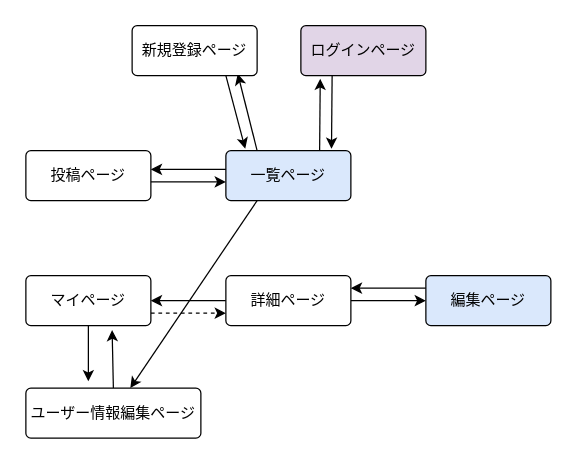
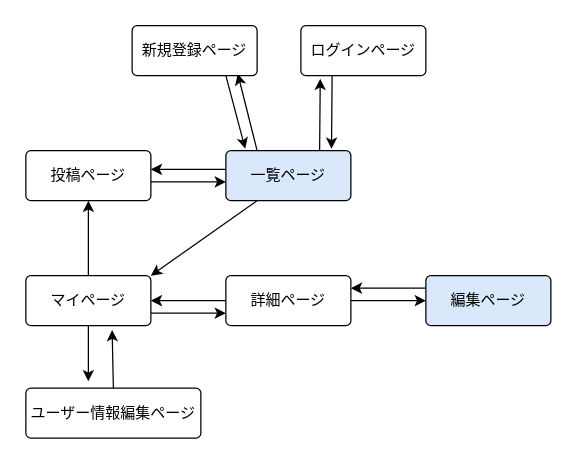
  <mxCell id="0" />
  <mxCell id="1" parent="0" />
- <mxCell id="2" style="edgeStyle=none;html=1;exitX=0.25;exitY=1;exitDx=0;exitDy=0;startArrow=none;startFill=0;endArrow=classic;endFill=1;" parent="1" source="5" target="23" edge="1"><mxGeometry relative="1" as="geometry" /></mxCell>
+ <mxCell id="2" style="edgeStyle=none;html=1;exitX=0.25;exitY=1;exitDx=0;exitDy=0;entryX=1;entryY=0;entryDx=0;entryDy=0;startArrow=none;startFill=0;endArrow=classic;endFill=1;" parent="1" source="5" target="21" edge="1"><mxGeometry relative="1" as="geometry" /></mxCell>
  <mxCell id="3" style="edgeStyle=none;html=1;exitX=0.75;exitY=0;exitDx=0;exitDy=0;entryX=0.155;entryY=1.063;entryDx=0;entryDy=0;entryPerimeter=0;startArrow=none;startFill=0;endArrow=classic;endFill=1;" parent="1" source="5" target="9" edge="1"><mxGeometry relative="1" as="geometry" /></mxCell>
  <mxCell id="4" style="edgeStyle=none;html=1;exitX=0.25;exitY=0;exitDx=0;exitDy=0;entryX=0.845;entryY=0.963;entryDx=0;entryDy=0;entryPerimeter=0;startArrow=none;startFill=0;endArrow=classic;endFill=1;" parent="1" source="5" target="7" edge="1"><mxGeometry relative="1" as="geometry" /></mxCell>
  <mxCell id="5" value="一覧ページ" style="rounded=1;arcSize=10;whiteSpace=wrap;html=1;align=center;fontColor=#000000;fillColor=#dae8fc;" parent="1" vertex="1"><mxGeometry x="180" y="120" width="100" height="40" as="geometry" /></mxCell>
  <mxCell id="6" style="edgeStyle=none;html=1;exitX=0.75;exitY=1;exitDx=0;exitDy=0;entryX=0.155;entryY=-0.037;entryDx=0;entryDy=0;entryPerimeter=0;startArrow=none;startFill=0;endArrow=classic;endFill=1;" parent="1" source="7" target="5" edge="1"><mxGeometry relative="1" as="geometry" /></mxCell>
  <mxCell id="7" value="新規登録ページ" style="rounded=1;arcSize=10;whiteSpace=wrap;html=1;align=center;fillColor=#FFFFFF;fontColor=#000000;" parent="1" vertex="1"><mxGeometry x="105" y="20" width="100" height="40" as="geometry" /></mxCell>
  <mxCell id="8" style="edgeStyle=none;html=1;exitX=0.25;exitY=1;exitDx=0;exitDy=0;entryX=0.845;entryY=-0.037;entryDx=0;entryDy=0;entryPerimeter=0;startArrow=none;startFill=0;endArrow=classic;endFill=1;" parent="1" source="9" target="5" edge="1"><mxGeometry relative="1" as="geometry" /></mxCell>
- <mxCell id="9" value="ログインページ" style="rounded=1;arcSize=10;whiteSpace=wrap;html=1;align=center;fillColor=#e1d5e7;fontColor=#000000;" parent="1" vertex="1"><mxGeometry x="240" y="20" width="100" height="40" as="geometry" /></mxCell>
+ <mxCell id="9" value="ログインページ" style="rounded=1;arcSize=10;whiteSpace=wrap;html=1;align=center;fillColor=#FFFFFF;fontColor=#000000;" parent="1" vertex="1"><mxGeometry x="240" y="20" width="100" height="40" as="geometry" /></mxCell>
  <mxCell id="10" value="投稿ページ" style="rounded=1;arcSize=10;whiteSpace=wrap;html=1;align=center;fontColor=#000000;fillColor=#FFFFFF;" parent="1" vertex="1"><mxGeometry x="20" y="120" width="100" height="40" as="geometry" /></mxCell>
  <mxCell id="11" style="edgeStyle=none;html=1;exitX=0;exitY=0.25;exitDx=0;exitDy=0;entryX=1;entryY=0.25;entryDx=0;entryDy=0;startArrow=none;startFill=0;endArrow=classic;endFill=1;" parent="1" edge="1"><mxGeometry relative="1" as="geometry"><mxPoint x="180" y="240" as="sourcePoint" /><mxPoint x="120" y="240" as="targetPoint" /></mxGeometry></mxCell>
  <mxCell id="12" style="edgeStyle=none;html=1;exitX=1;exitY=0.5;exitDx=0;exitDy=0;entryX=0;entryY=0.5;entryDx=0;entryDy=0;startArrow=none;startFill=0;endArrow=classic;endFill=1;" parent="1" source="13" target="15" edge="1"><mxGeometry relative="1" as="geometry" /></mxCell>
  <mxCell id="13" value="詳細ページ" style="rounded=1;arcSize=10;whiteSpace=wrap;html=1;align=center;fontColor=#000000;fillColor=#FFFFFF;" parent="1" vertex="1"><mxGeometry x="180" y="220" width="100" height="40" as="geometry" /></mxCell>
  <mxCell id="14" style="edgeStyle=none;html=1;exitX=0;exitY=0.25;exitDx=0;exitDy=0;entryX=1;entryY=0.25;entryDx=0;entryDy=0;" parent="1" source="15" target="13" edge="1"><mxGeometry relative="1" as="geometry" /></mxCell>
  <mxCell id="15" value="編集ページ" style="rounded=1;arcSize=10;whiteSpace=wrap;html=1;align=center;fontColor=#000000;fillColor=#dae8fc;shadow=0;strokeColor=default;" parent="1" vertex="1"><mxGeometry x="340" y="220" width="100" height="40" as="geometry" /></mxCell>
  <mxCell id="16" style="edgeStyle=none;html=1;endArrow=none;endFill=0;entryX=1;entryY=0.75;entryDx=0;entryDy=0;startArrow=classic;startFill=1;exitX=0;exitY=0.75;exitDx=0;exitDy=0;" parent="1" edge="1"><mxGeometry relative="1" as="geometry"><mxPoint x="120" y="145" as="targetPoint" /><mxPoint x="180" y="145" as="sourcePoint" /></mxGeometry></mxCell>
  <mxCell id="17" style="edgeStyle=none;html=1;entryX=1;entryY=0.25;entryDx=0;entryDy=0;startArrow=none;startFill=0;endArrow=classic;endFill=1;exitX=0;exitY=0.25;exitDx=0;exitDy=0;" parent="1" edge="1"><mxGeometry relative="1" as="geometry"><mxPoint x="180" y="135" as="sourcePoint" /><mxPoint x="120" y="135" as="targetPoint" /></mxGeometry></mxCell>
- <mxCell id="19" style="edgeStyle=none;html=1;exitX=1;exitY=0.75;exitDx=0;exitDy=0;entryX=0;entryY=0.75;entryDx=0;entryDy=0;startArrow=none;startFill=0;endArrow=classic;endFill=1;dashed=1;" parent="1" source="21" target="13" edge="1"><mxGeometry relative="1" as="geometry" /></mxCell>
+ <mxCell id="18" style="edgeStyle=none;html=1;exitX=0;exitY=0.5;exitDx=0;exitDy=0;entryX=0.5;entryY=1;entryDx=0;entryDy=0;startArrow=none;startFill=0;endArrow=classic;endFill=1;" parent="1" source="21" target="10" edge="1"><mxGeometry relative="1" as="geometry"><Array as="points"><mxPoint x="70" y="240" /></Array></mxGeometry></mxCell>
+ <mxCell id="19" style="edgeStyle=none;html=1;exitX=1;exitY=0.75;exitDx=0;exitDy=0;entryX=0;entryY=0.75;entryDx=0;entryDy=0;startArrow=none;startFill=0;endArrow=classic;endFill=1;" parent="1" source="21" target="13" edge="1"><mxGeometry relative="1" as="geometry" /></mxCell>
  <mxCell id="20" style="edgeStyle=none;html=1;exitX=0.5;exitY=1;exitDx=0;exitDy=0;entryX=0.357;entryY=-0.137;entryDx=0;entryDy=0;entryPerimeter=0;" edge="1" parent="1" source="21" target="23"><mxGeometry relative="1" as="geometry" /></mxCell>
  <mxCell id="21" value="マイページ" style="rounded=1;arcSize=10;whiteSpace=wrap;html=1;align=center;fontColor=#000000;fillColor=#FFFFFF;" parent="1" vertex="1"><mxGeometry x="20" y="220" width="100" height="40" as="geometry" /></mxCell>
  <mxCell id="22" style="edgeStyle=none;html=1;exitX=0.5;exitY=0;exitDx=0;exitDy=0;entryX=0.69;entryY=1.088;entryDx=0;entryDy=0;entryPerimeter=0;" edge="1" parent="1" source="23" target="21"><mxGeometry relative="1" as="geometry" /></mxCell>
  <mxCell id="23" value="ユーザー情報編集ページ" style="rounded=1;arcSize=10;whiteSpace=wrap;html=1;align=center;fontColor=#000000;fillColor=#FFFFFF;" parent="1" vertex="1"><mxGeometry x="20" y="310" width="140" height="40" as="geometry" /></mxCell>
